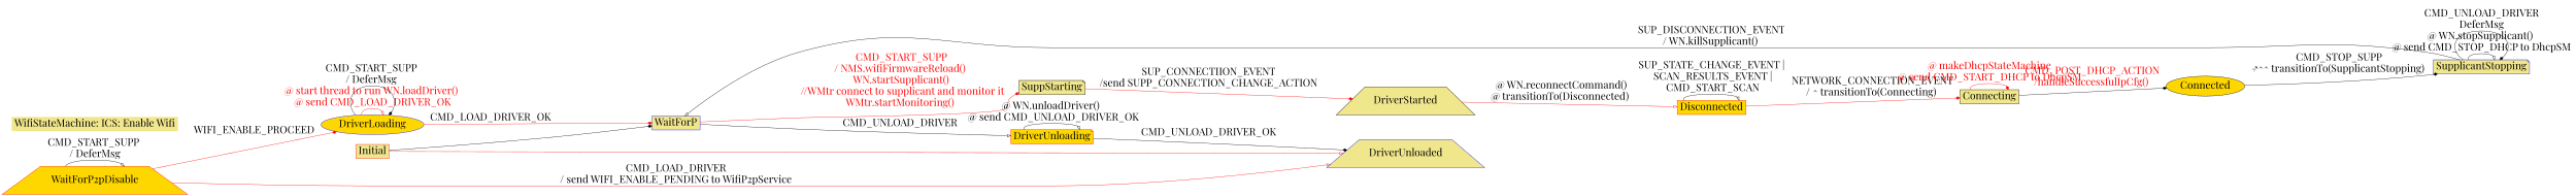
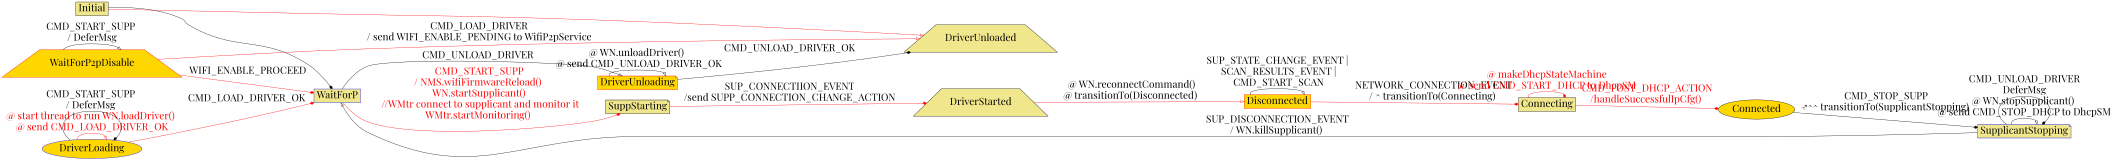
  digraph {
    fontname="Playfair Display"
    fontsize=20
    rankdir=LR
    node [color=red fillcolor=khaki fontname="Playfair Display" fontsize=30 shape=box style=filled]
    edge [arrowhead=diamond fontname="Playfair Display" fontsize=30]
    n1 [color=blue label=WaitForP]
-   Initial
-   DriverUnloaded [color=blue shape=trapezium]
+   Initial [color=black]
+   DriverUnloaded [color=black shape=trapezium]
    SuppStarting [color=black shape=note]
    DriverUnloading [fillcolor=gold shape=note]
    DriverStarted [color=black shape=trapezium]
    WaitForP2pDisable [fillcolor=gold shape=trapezium]
    DriverLoading [color=blue fillcolor=gold shape=ellipse]
    Disconnected [fillcolor=gold]
    Connecting [color=black]
    Connected [color=black fillcolor=gold shape=ellipse]
    SupplicantStopping [color=blue shape=note]
-   "WifiStateMachine: ICS: Enable Wifi" [shape=plaintext]
    n1 -> SuppStarting [color=red fontcolor=red label="CMD_START_SUPP\n/ NMS.wifiFirmwareReload() \n WN.startSupplicant() \n //WMtr connect to supplicant and monitor it\nWMtr.startMonitoring() "]
    n1 -> DriverUnloading [arrowhead=onormal label="CMD_UNLOAD_DRIVER "]
    Initial -> n1 [label=" "]
    Initial -> DriverUnloaded [arrowhead=onormal color=red label=" "]
    SuppStarting -> DriverStarted [color=red label="SUP_CONNECTIION_EVENT \n/send SUPP_CONNECTION_CHANGE_ACTION "]
    DriverUnloading -> DriverUnloaded [label="CMD_UNLOAD_DRIVER_OK "]
    DriverUnloading -> DriverUnloading [arrowhead=onormal label="@ WN.unloadDriver() \n @ send CMD_UNLOAD_DRIVER_OK"]
    DriverStarted -> Disconnected [arrowhead=onormal color=red label="@ WN.reconnectCommand()\n@ transitionTo(Disconnected) "]
    WaitForP2pDisable -> DriverUnloaded [arrowhead=onormal color=red label="CMD_LOAD_DRIVER\n/ send WIFI_ENABLE_PENDING to WifiP2pService"]
    WaitForP2pDisable -> WaitForP2pDisable [arrowhead=onormal label="CMD_START_SUPP \n/ DeferMsg"]
-   WaitForP2pDisable -> DriverLoading [color=red label=WIFI_ENABLE_PROCEED]
+   WaitForP2pDisable -> n1 [color=red label=WIFI_ENABLE_PROCEED]
    DriverLoading -> n1 [color=red label="CMD_LOAD_DRIVER_OK "]
    DriverLoading -> DriverLoading [arrowhead=onormal color=red fontcolor=red label="@ start thread to run WN.loadDriver() \n @ send CMD_LOAD_DRIVER_OK "]
    DriverLoading -> DriverLoading [label="CMD_START_SUPP \n/ DeferMsg "]
    Disconnected -> Disconnected [arrowhead=onormal label="SUP_STATE_CHANGE_EVENT |\n SCAN_RESULTS_EVENT |\n CMD_START_SCAN"]
    Disconnected -> Connecting [color=red label="NETWORK_CONNECTION_EVENT\n/ ^ transitionTo(Connecting) "]
    Connecting -> Connecting [color=red fontcolor=red label="@ makeDhcpStateMachine\n @ send CMD_START_DHCP to DhcpSM "]
-   Connecting -> Connected [color=black fontcolor=red label="CMD_POST_DHCP_ACTION\n/handleSuccessfulIpCfg() "]
+   Connecting -> Connected [color=red fontcolor=red label="CMD_POST_DHCP_ACTION\n/handleSuccessfulIpCfg() "]
    Connected -> SupplicantStopping [label="CMD_STOP_SUPP\n/^^^ transitionTo(SupplicantStopping) "]
    SupplicantStopping -> n1 [arrowhead=onormal label="SUP_DISCONNECTION_EVENT\n/ WN.killSupplicant() "]
    SupplicantStopping -> SupplicantStopping [arrowhead=onormal label="@ WN.stopSupplicant() \n @ send CMD_STOP_DHCP to DhcpSM "]
    SupplicantStopping -> SupplicantStopping [label="CMD_UNLOAD_DRIVER\n DeferMsg "]
  }
